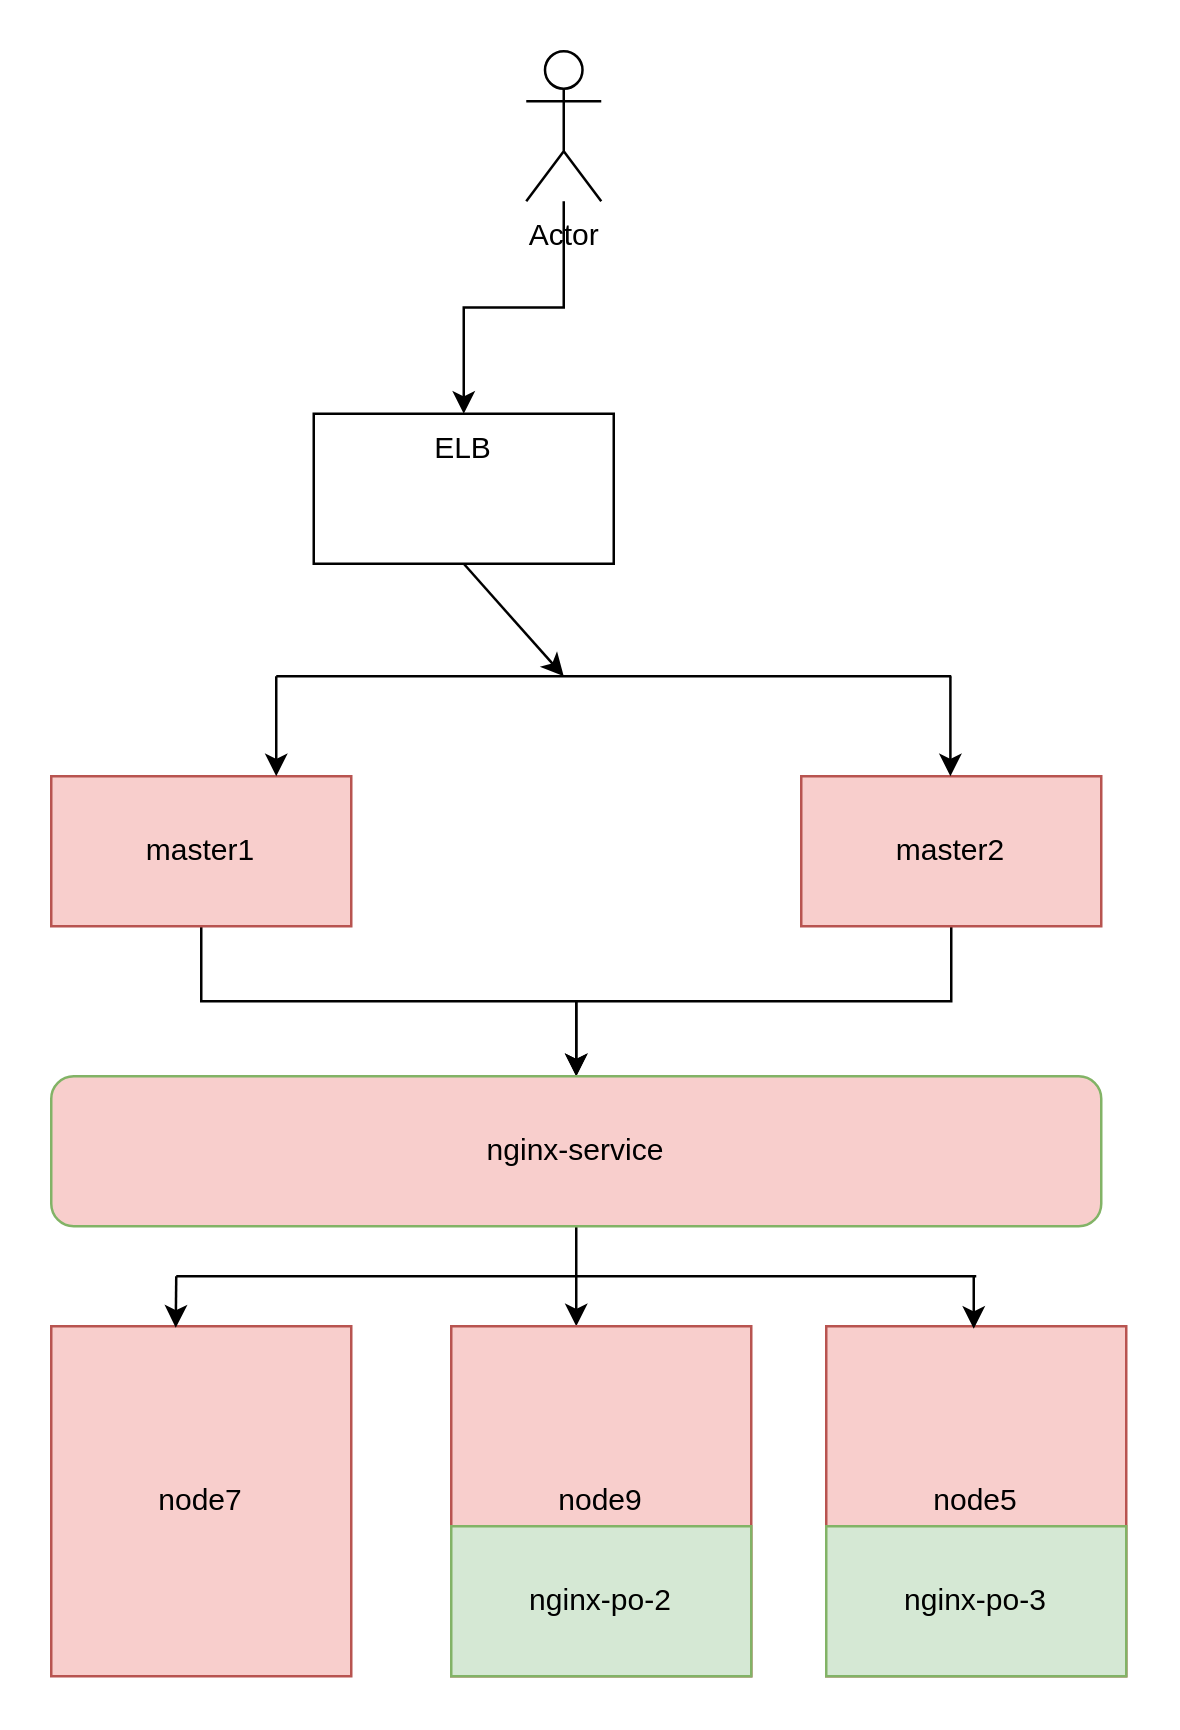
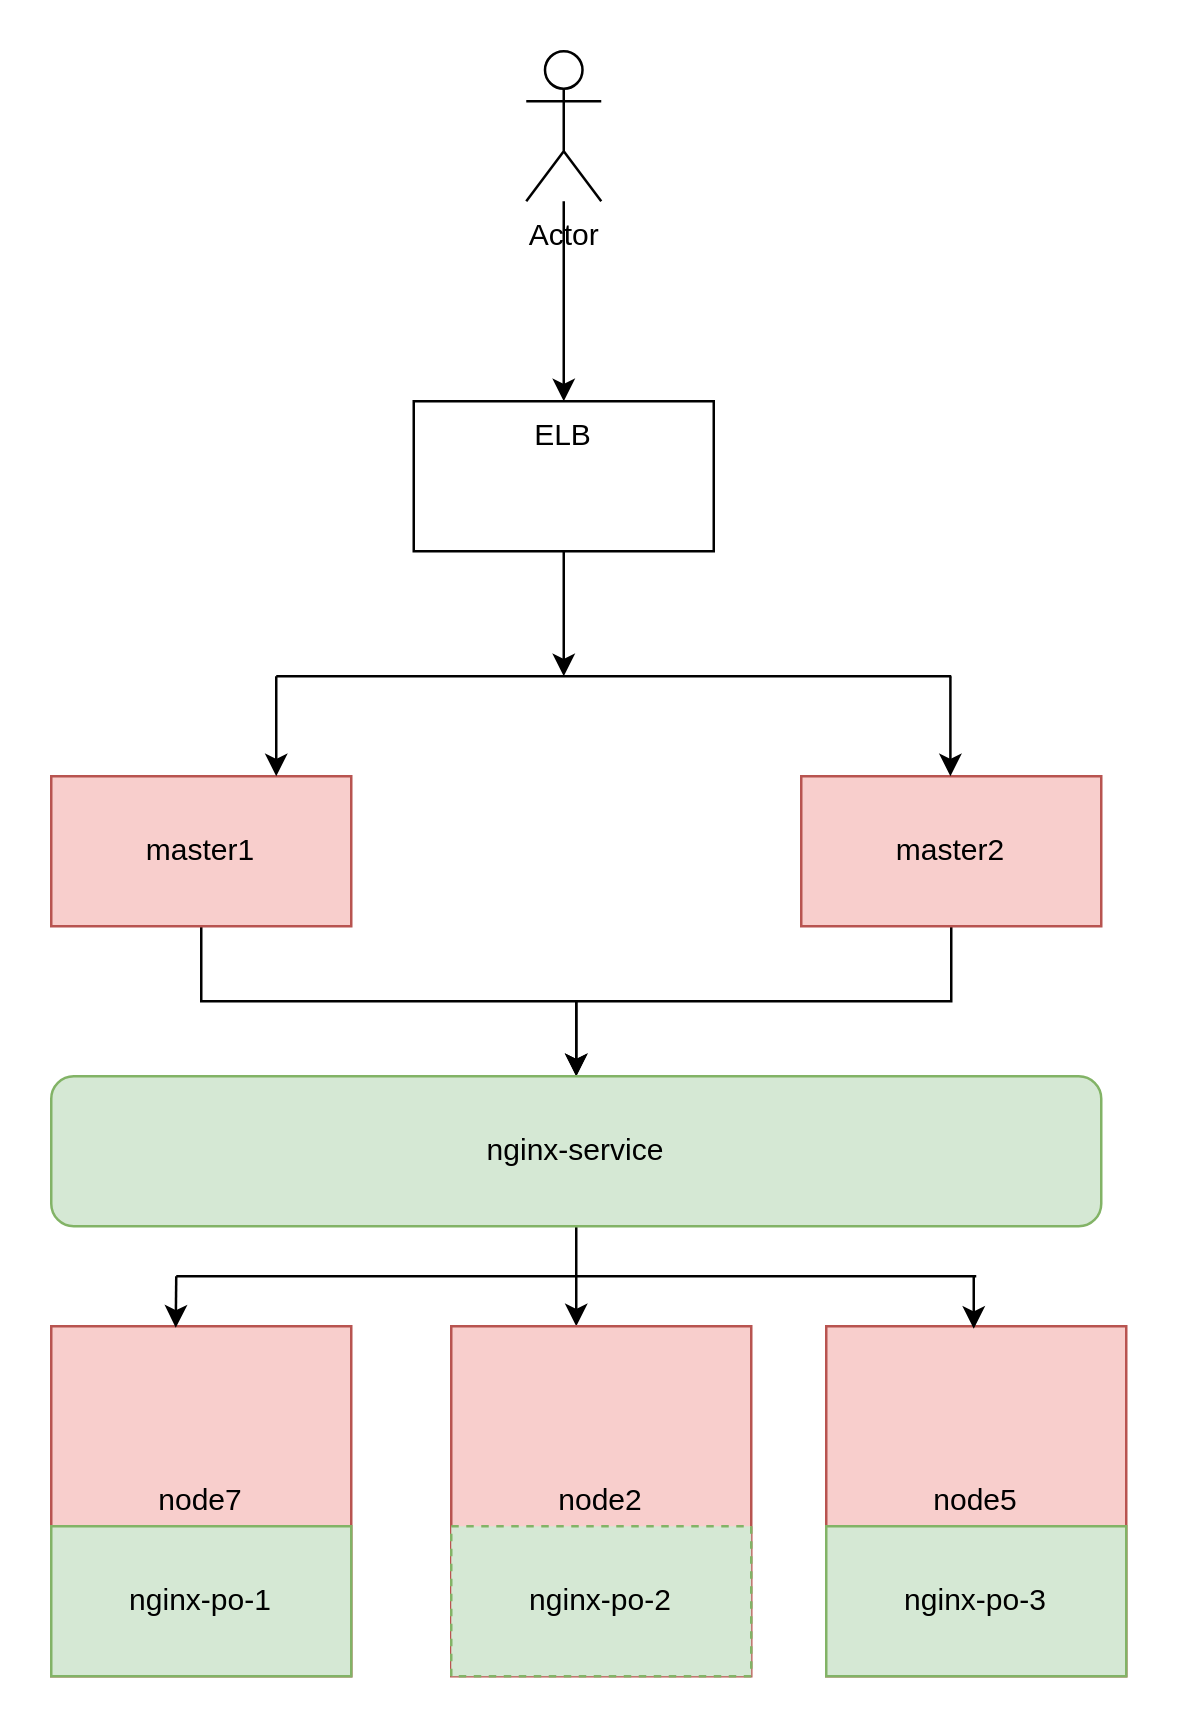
  <mxCell id="0" />
  <mxCell id="1" parent="0" />
  <mxCell id="2" value="" style="edgeStyle=orthogonalEdgeStyle;rounded=0;orthogonalLoop=1;jettySize=auto;html=1;" edge="1" parent="1" source="3" target="4"><mxGeometry relative="1" as="geometry" /></mxCell>
  <mxCell id="3" value="Actor" style="shape=umlActor;verticalLabelPosition=bottom;verticalAlign=top;html=1;outlineConnect=0;" vertex="1" parent="1"><mxGeometry x="210" y="20" width="30" height="60" as="geometry" /></mxCell>
- <mxCell id="4" value="ELB" style="whiteSpace=wrap;html=1;verticalAlign=top;" vertex="1" parent="1"><mxGeometry x="125" y="165" width="120" height="60" as="geometry" /></mxCell>
+ <mxCell id="4" value="ELB" style="whiteSpace=wrap;html=1;verticalAlign=top;" vertex="1" parent="1"><mxGeometry x="165" y="160" width="120" height="60" as="geometry" /></mxCell>
  <mxCell id="5" value="" style="edgeStyle=orthogonalEdgeStyle;rounded=0;orthogonalLoop=1;jettySize=auto;html=1;" edge="1" parent="1" source="6" target="10"><mxGeometry relative="1" as="geometry" /></mxCell>
  <mxCell id="6" value="master1" style="rounded=0;whiteSpace=wrap;html=1;fillColor=#f8cecc;strokeColor=#b85450;" vertex="1" parent="1"><mxGeometry x="20" y="310" width="120" height="60" as="geometry" /></mxCell>
  <mxCell id="7" value="" style="edgeStyle=orthogonalEdgeStyle;rounded=0;orthogonalLoop=1;jettySize=auto;html=1;" edge="1" parent="1" source="8" target="10"><mxGeometry relative="1" as="geometry" /></mxCell>
  <mxCell id="8" value="master2" style="rounded=0;whiteSpace=wrap;html=1;fillColor=#f8cecc;strokeColor=#b85450;" vertex="1" parent="1"><mxGeometry x="320" y="310" width="120" height="60" as="geometry" /></mxCell>
  <mxCell id="9" value="" style="edgeStyle=orthogonalEdgeStyle;rounded=0;orthogonalLoop=1;jettySize=auto;html=1;" edge="1" parent="1" source="10" target="12"><mxGeometry relative="1" as="geometry"><Array as="points"><mxPoint x="230" y="520" /><mxPoint x="230" y="520" /></Array></mxGeometry></mxCell>
- <mxCell id="10" value="nginx-service" style="rounded=1;whiteSpace=wrap;html=1;fillColor=#f8cecc;strokeColor=#82b366;" vertex="1" parent="1"><mxGeometry x="20" y="430" width="420" height="60" as="geometry" /></mxCell>
+ <mxCell id="10" value="nginx-service" style="rounded=1;whiteSpace=wrap;html=1;fillColor=#d5e8d4;strokeColor=#82b366;" vertex="1" parent="1"><mxGeometry x="20" y="430" width="420" height="60" as="geometry" /></mxCell>
  <mxCell id="11" value="&lt;div style=&quot;&quot;&gt;&lt;span style=&quot;background-color: initial;&quot;&gt;node7&lt;/span&gt;&lt;/div&gt;" style="rounded=0;whiteSpace=wrap;html=1;fillColor=#f8cecc;strokeColor=#b85450;align=center;" vertex="1" parent="1"><mxGeometry x="20" y="530" width="120" height="140" as="geometry" /></mxCell>
- <mxCell id="12" value="node9" style="rounded=0;whiteSpace=wrap;html=1;fillColor=#f8cecc;strokeColor=#b85450;" vertex="1" parent="1"><mxGeometry x="180" y="530" width="120" height="140" as="geometry" /></mxCell>
+ <mxCell id="12" value="node2" style="rounded=0;whiteSpace=wrap;html=1;fillColor=#f8cecc;strokeColor=#b85450;" vertex="1" parent="1"><mxGeometry x="180" y="530" width="120" height="140" as="geometry" /></mxCell>
  <mxCell id="13" value="node5" style="rounded=0;whiteSpace=wrap;html=1;fillColor=#f8cecc;strokeColor=#b85450;" vertex="1" parent="1"><mxGeometry x="330" y="530" width="120" height="140" as="geometry" /></mxCell>
- <mxCell id="15" value="nginx-po-2" style="rounded=0;whiteSpace=wrap;html=1;fillColor=#d5e8d4;strokeColor=#82b366;" vertex="1" parent="1"><mxGeometry x="180" y="610" width="120" height="60" as="geometry" /></mxCell>
+ <mxCell id="14" value="nginx-po-1" style="rounded=0;whiteSpace=wrap;html=1;fillColor=#d5e8d4;strokeColor=#82b366;" vertex="1" parent="1"><mxGeometry x="20" y="610" width="120" height="60" as="geometry" /></mxCell>
+ <mxCell id="15" value="nginx-po-2" style="rounded=0;whiteSpace=wrap;html=1;fillColor=#d5e8d4;strokeColor=#82b366;dashed=1;" vertex="1" parent="1"><mxGeometry x="180" y="610" width="120" height="60" as="geometry" /></mxCell>
  <mxCell id="16" value="nginx-po-3" style="rounded=0;whiteSpace=wrap;html=1;fillColor=#d5e8d4;strokeColor=#82b366;" vertex="1" parent="1"><mxGeometry x="330" y="610" width="120" height="60" as="geometry" /></mxCell>
  <mxCell id="17" value="" style="endArrow=none;html=1;rounded=0;" edge="1" parent="1"><mxGeometry width="50" height="50" relative="1" as="geometry"><mxPoint x="70" y="510" as="sourcePoint" /><mxPoint x="390" y="510" as="targetPoint" /></mxGeometry></mxCell>
  <mxCell id="18" value="" style="endArrow=classic;html=1;rounded=0;entryX=0.415;entryY=0.004;entryDx=0;entryDy=0;entryPerimeter=0;" edge="1" parent="1" target="11"><mxGeometry width="50" height="50" relative="1" as="geometry"><mxPoint x="70" y="510" as="sourcePoint" /><mxPoint x="250" y="440" as="targetPoint" /></mxGeometry></mxCell>
  <mxCell id="19" value="" style="endArrow=classic;html=1;rounded=0;entryX=0.415;entryY=0.004;entryDx=0;entryDy=0;entryPerimeter=0;" edge="1" parent="1"><mxGeometry width="50" height="50" relative="1" as="geometry"><mxPoint x="389" y="510" as="sourcePoint" /><mxPoint x="389" y="531" as="targetPoint" /><Array as="points"><mxPoint x="389" y="530" /></Array></mxGeometry></mxCell>
  <mxCell id="20" value="" style="endArrow=classic;html=1;rounded=0;exitX=0.5;exitY=1;exitDx=0;exitDy=0;" edge="1" parent="1" source="4"><mxGeometry width="50" height="50" relative="1" as="geometry"><mxPoint x="230" y="240" as="sourcePoint" /><mxPoint x="225" y="270" as="targetPoint" /></mxGeometry></mxCell>
  <mxCell id="21" value="" style="endArrow=none;html=1;rounded=0;" edge="1" parent="1"><mxGeometry width="50" height="50" relative="1" as="geometry"><mxPoint x="110" y="270" as="sourcePoint" /><mxPoint x="380" y="270" as="targetPoint" /></mxGeometry></mxCell>
  <mxCell id="22" value="" style="endArrow=classic;html=1;rounded=0;" edge="1" parent="1"><mxGeometry width="50" height="50" relative="1" as="geometry"><mxPoint x="110" y="270" as="sourcePoint" /><mxPoint x="110" y="310" as="targetPoint" /><Array as="points"><mxPoint x="110" y="290" /></Array></mxGeometry></mxCell>
  <mxCell id="23" value="" style="endArrow=classic;html=1;rounded=0;" edge="1" parent="1"><mxGeometry width="50" height="50" relative="1" as="geometry"><mxPoint x="379.66" y="270" as="sourcePoint" /><mxPoint x="379.66" y="310" as="targetPoint" /></mxGeometry></mxCell>
